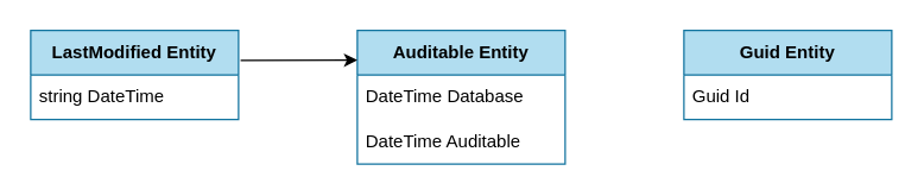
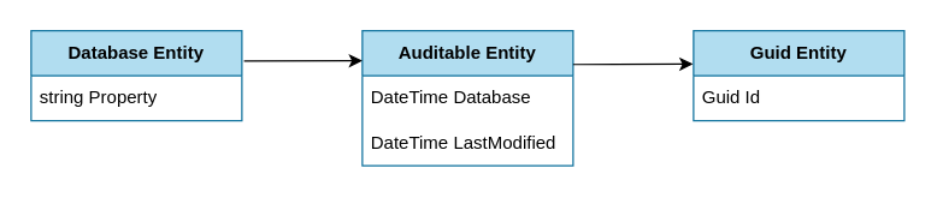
  <mxCell id="0" />
  <mxCell id="1" parent="0" />
- <mxCell id="2" value="&lt;b&gt;LastModified Entity&lt;/b&gt;" style="swimlane;fontStyle=0;childLayout=stackLayout;horizontal=1;startSize=30;horizontalStack=0;resizeParent=1;resizeParentMax=0;resizeLast=0;collapsible=1;marginBottom=0;whiteSpace=wrap;html=1;fillColor=#b1ddf0;strokeColor=#10739e;" vertex="1" parent="1"><mxGeometry x="20" y="20" width="140" height="60" as="geometry" /></mxCell>
- <mxCell id="3" value="string DateTime" style="text;strokeColor=none;fillColor=none;align=left;verticalAlign=middle;spacingLeft=4;spacingRight=4;overflow=hidden;points=[[0,0.5],[1,0.5]];portConstraint=eastwest;rotatable=0;whiteSpace=wrap;html=1;" vertex="1" parent="2"><mxGeometry y="30" width="140" height="30" as="geometry" /></mxCell>
+ <mxCell id="2" value="&lt;b&gt;Database Entity&lt;/b&gt;" style="swimlane;fontStyle=0;childLayout=stackLayout;horizontal=1;startSize=30;horizontalStack=0;resizeParent=1;resizeParentMax=0;resizeLast=0;collapsible=1;marginBottom=0;whiteSpace=wrap;html=1;fillColor=#b1ddf0;strokeColor=#10739e;" vertex="1" parent="1"><mxGeometry x="20" y="20" width="140" height="60" as="geometry" /></mxCell>
+ <mxCell id="3" value="string Property" style="text;strokeColor=none;fillColor=none;align=left;verticalAlign=middle;spacingLeft=4;spacingRight=4;overflow=hidden;points=[[0,0.5],[1,0.5]];portConstraint=eastwest;rotatable=0;whiteSpace=wrap;html=1;" vertex="1" parent="2"><mxGeometry y="30" width="140" height="30" as="geometry" /></mxCell>
  <mxCell id="4" value="&lt;b&gt;Auditable Entity&lt;/b&gt;" style="swimlane;fontStyle=0;childLayout=stackLayout;horizontal=1;startSize=30;horizontalStack=0;resizeParent=1;resizeParentMax=0;resizeLast=0;collapsible=1;marginBottom=0;whiteSpace=wrap;html=1;fillColor=#b1ddf0;strokeColor=#10739e;" vertex="1" parent="1"><mxGeometry x="240" y="20" width="140" height="90" as="geometry" /></mxCell>
  <mxCell id="5" value="DateTime Database" style="text;strokeColor=none;fillColor=none;align=left;verticalAlign=middle;spacingLeft=4;spacingRight=4;overflow=hidden;points=[[0,0.5],[1,0.5]];portConstraint=eastwest;rotatable=0;whiteSpace=wrap;html=1;" vertex="1" parent="4"><mxGeometry y="30" width="140" height="30" as="geometry" /></mxCell>
- <mxCell id="6" value="DateTime Auditable" style="text;strokeColor=none;fillColor=none;align=left;verticalAlign=middle;spacingLeft=4;spacingRight=4;overflow=hidden;points=[[0,0.5],[1,0.5]];portConstraint=eastwest;rotatable=0;whiteSpace=wrap;html=1;" vertex="1" parent="4"><mxGeometry y="60" width="140" height="30" as="geometry" /></mxCell>
+ <mxCell id="6" value="DateTime LastModified" style="text;strokeColor=none;fillColor=none;align=left;verticalAlign=middle;spacingLeft=4;spacingRight=4;overflow=hidden;points=[[0,0.5],[1,0.5]];portConstraint=eastwest;rotatable=0;whiteSpace=wrap;html=1;" vertex="1" parent="4"><mxGeometry y="60" width="140" height="30" as="geometry" /></mxCell>
  <mxCell id="7" value="&lt;b&gt;Guid Entity&lt;/b&gt;" style="swimlane;fontStyle=0;childLayout=stackLayout;horizontal=1;startSize=30;horizontalStack=0;resizeParent=1;resizeParentMax=0;resizeLast=0;collapsible=1;marginBottom=0;whiteSpace=wrap;html=1;fillColor=#b1ddf0;strokeColor=#10739e;" vertex="1" parent="1"><mxGeometry x="460" y="20" width="140" height="60" as="geometry" /></mxCell>
  <mxCell id="8" value="Guid Id" style="text;strokeColor=none;fillColor=none;align=left;verticalAlign=middle;spacingLeft=4;spacingRight=4;overflow=hidden;points=[[0,0.5],[1,0.5]];portConstraint=eastwest;rotatable=0;whiteSpace=wrap;html=1;" vertex="1" parent="7"><mxGeometry y="30" width="140" height="30" as="geometry" /></mxCell>
  <mxCell id="9" value="" style="endArrow=classic;html=1;rounded=0;entryX=-0.01;entryY=-0.008;entryDx=0;entryDy=0;entryPerimeter=0;" edge="1" parent="1"><mxGeometry width="50" height="50" relative="1" as="geometry"><mxPoint x="161.4" y="40.24" as="sourcePoint" /><mxPoint x="240" y="40" as="targetPoint" /></mxGeometry></mxCell>
+ <mxCell id="10" value="" style="endArrow=classic;html=1;rounded=0;exitX=1;exitY=0.25;exitDx=0;exitDy=0;entryX=-0.003;entryY=0.37;entryDx=0;entryDy=0;entryPerimeter=0;" edge="1" parent="1" source="4" target="7"><mxGeometry width="50" height="50" relative="1" as="geometry"><mxPoint x="381" y="49.5" as="sourcePoint" /><mxPoint x="460" y="50.5" as="targetPoint" /></mxGeometry></mxCell>
